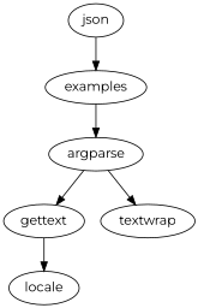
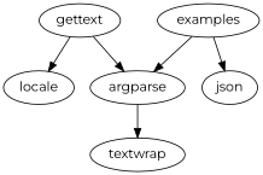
  digraph {
    fontname=Montserrat
    node [fontname=Montserrat]
    edge [fontname=Montserrat]
    n1 [label=argparse]
    n2 [label=gettext]
    n3 [label=textwrap]
    n4 [label=locale]
    n5 [label=examples]
    n6 [label=json]
-   n1 -> n2
+   n2 -> n1
    n1 -> n3
    n2 -> n4
    n5 -> n1
-   n6 -> n5
+   n5 -> n6
  }
